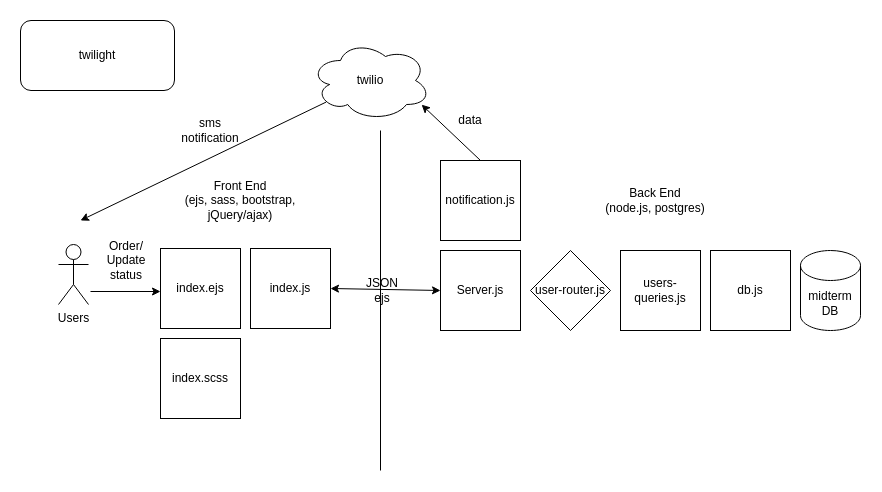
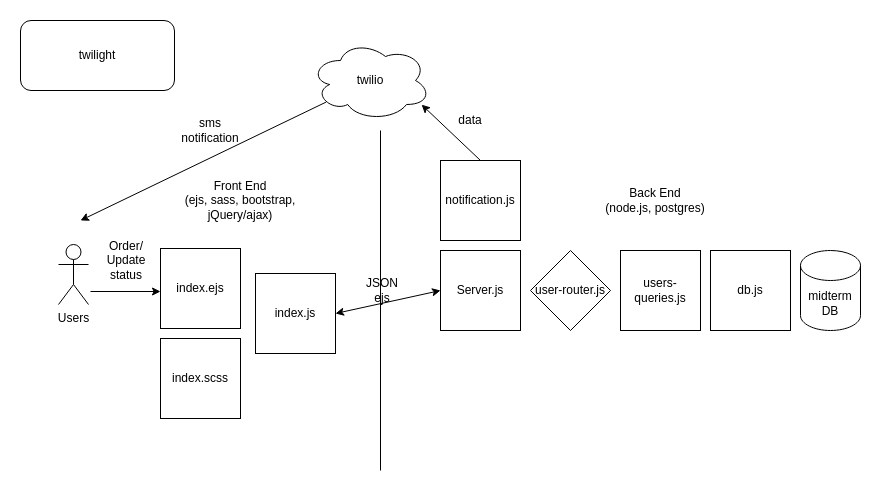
  <mxCell id="0" />
  <mxCell id="1" parent="0" />
  <mxCell id="2" value="midterm&lt;br&gt;DB" style="shape=cylinder3;whiteSpace=wrap;html=1;boundedLbl=1;backgroundOutline=1;size=15;" parent="1" vertex="1"><mxGeometry x="800" y="250" width="60" height="80" as="geometry" /></mxCell>
  <mxCell id="3" value="Server.js" style="whiteSpace=wrap;html=1;aspect=fixed;" parent="1" vertex="1"><mxGeometry x="440" y="250" width="80" height="80" as="geometry" /></mxCell>
  <mxCell id="4" value="db.js" style="whiteSpace=wrap;html=1;aspect=fixed;" parent="1" vertex="1"><mxGeometry x="710" y="250" width="80" height="80" as="geometry" /></mxCell>
  <mxCell id="5" value="user-router.js" style="rhombus;whiteSpace=wrap;html=1;aspect=fixed;" parent="1" vertex="1"><mxGeometry x="530" y="250" width="80" height="80" as="geometry" /></mxCell>
  <mxCell id="6" value="index.ejs" style="whiteSpace=wrap;html=1;aspect=fixed;" parent="1" vertex="1"><mxGeometry x="160" y="248" width="80" height="80" as="geometry" /></mxCell>
  <mxCell id="7" value="users-queries.js" style="whiteSpace=wrap;html=1;aspect=fixed;" parent="1" vertex="1"><mxGeometry x="620" y="250" width="80" height="80" as="geometry" /></mxCell>
- <mxCell id="8" value="index.js" style="whiteSpace=wrap;html=1;aspect=fixed;" parent="1" vertex="1"><mxGeometry x="250" y="248" width="80" height="80" as="geometry" /></mxCell>
+ <mxCell id="8" value="index.js" style="whiteSpace=wrap;html=1;aspect=fixed;" parent="1" vertex="1"><mxGeometry x="255" y="273" width="80" height="80" as="geometry" /></mxCell>
  <mxCell id="9" value="" style="endArrow=none;html=1;" parent="1" edge="1"><mxGeometry width="50" height="50" relative="1" as="geometry"><mxPoint x="380" y="470" as="sourcePoint" /><mxPoint x="380" y="130" as="targetPoint" /></mxGeometry></mxCell>
  <mxCell id="10" value="Front End &lt;br&gt;(ejs, sass, bootstrap, jQuery/ajax)" style="text;html=1;strokeColor=none;fillColor=none;align=center;verticalAlign=middle;whiteSpace=wrap;rounded=0;" parent="1" vertex="1"><mxGeometry x="160" y="190" width="160" height="20" as="geometry" /></mxCell>
  <mxCell id="11" value="Back End &lt;br&gt;(node.js, postgres)" style="text;html=1;strokeColor=none;fillColor=none;align=center;verticalAlign=middle;whiteSpace=wrap;rounded=0;" parent="1" vertex="1"><mxGeometry x="600" y="190" width="110" height="20" as="geometry" /></mxCell>
  <mxCell id="12" value="Users" style="shape=umlActor;verticalLabelPosition=bottom;verticalAlign=top;html=1;outlineConnect=0;" parent="1" vertex="1"><mxGeometry x="58" y="244" width="30" height="60" as="geometry" /></mxCell>
  <mxCell id="13" value="" style="endArrow=classic;html=1;entryX=0;entryY=0.25;entryDx=0;entryDy=0;" parent="1" edge="1"><mxGeometry width="50" height="50" relative="1" as="geometry"><mxPoint x="90" y="291" as="sourcePoint" /><mxPoint x="160" y="291" as="targetPoint" /></mxGeometry></mxCell>
  <mxCell id="14" value="Order/ Update status" style="text;html=1;strokeColor=none;fillColor=none;align=center;verticalAlign=middle;whiteSpace=wrap;rounded=0;" parent="1" vertex="1"><mxGeometry x="106" y="250" width="40" height="20" as="geometry" /></mxCell>
  <mxCell id="15" value="index.scss" style="whiteSpace=wrap;html=1;aspect=fixed;" parent="1" vertex="1"><mxGeometry x="160" y="338" width="80" height="80" as="geometry" /></mxCell>
  <mxCell id="16" value="twilio" style="ellipse;shape=cloud;whiteSpace=wrap;html=1;" parent="1" vertex="1"><mxGeometry x="310" y="40" width="120" height="80" as="geometry" /></mxCell>
  <mxCell id="17" value="" style="endArrow=classic;html=1;exitX=0.13;exitY=0.77;exitDx=0;exitDy=0;exitPerimeter=0;" parent="1" source="16" edge="1"><mxGeometry width="50" height="50" relative="1" as="geometry"><mxPoint x="280" y="130" as="sourcePoint" /><mxPoint x="80" y="220" as="targetPoint" /></mxGeometry></mxCell>
  <mxCell id="18" value="notification.js" style="whiteSpace=wrap;html=1;aspect=fixed;" parent="1" vertex="1"><mxGeometry x="440" y="160" width="80" height="80" as="geometry" /></mxCell>
  <mxCell id="19" value="" style="endArrow=classic;html=1;exitX=0.5;exitY=0;exitDx=0;exitDy=0;entryX=0.926;entryY=0.802;entryDx=0;entryDy=0;entryPerimeter=0;" parent="1" source="18" target="16" edge="1"><mxGeometry width="50" height="50" relative="1" as="geometry"><mxPoint x="400" y="280" as="sourcePoint" /><mxPoint x="424" y="110" as="targetPoint" /></mxGeometry></mxCell>
  <mxCell id="20" value="sms notification" style="text;html=1;strokeColor=none;fillColor=none;align=center;verticalAlign=middle;whiteSpace=wrap;rounded=0;" parent="1" vertex="1"><mxGeometry x="190" y="120" width="40" height="20" as="geometry" /></mxCell>
  <mxCell id="21" value="" style="endArrow=classic;startArrow=classic;html=1;exitX=1;exitY=0.5;exitDx=0;exitDy=0;entryX=0;entryY=0.5;entryDx=0;entryDy=0;" parent="1" source="8" target="3" edge="1"><mxGeometry width="50" height="50" relative="1" as="geometry"><mxPoint x="400" y="260" as="sourcePoint" /><mxPoint x="450" y="210" as="targetPoint" /></mxGeometry></mxCell>
  <mxCell id="22" value="JSON ejs" style="text;html=1;strokeColor=none;fillColor=none;align=center;verticalAlign=middle;whiteSpace=wrap;rounded=0;" parent="1" vertex="1"><mxGeometry x="362" y="280" width="40" height="20" as="geometry" /></mxCell>
  <mxCell id="23" value="data" style="text;html=1;strokeColor=none;fillColor=none;align=center;verticalAlign=middle;whiteSpace=wrap;rounded=0;" parent="1" vertex="1"><mxGeometry x="450" y="110" width="40" height="20" as="geometry" /></mxCell>
  <mxCell id="24" value="twilight" style="rounded=1;whiteSpace=wrap;html=1;" vertex="1" parent="1"><mxGeometry y="20" width="154" height="70" as="geometry" x="20" /></mxCell>
